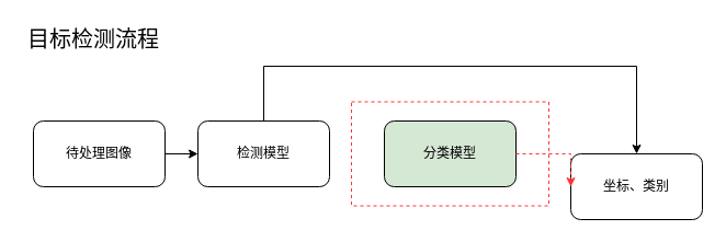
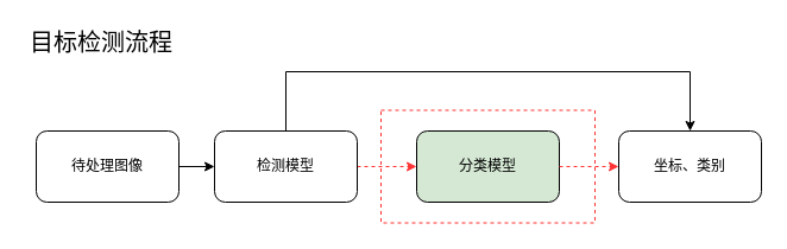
  <mxCell id="0" />
  <mxCell id="1" parent="0" />
  <mxCell id="2" value="" style="edgeStyle=orthogonalEdgeStyle;rounded=0;orthogonalLoop=1;jettySize=auto;html=1;" edge="1" parent="1" source="3" target="6"><mxGeometry relative="1" as="geometry" /></mxCell>
  <mxCell id="3" value="待处理图像" style="rounded=1;whiteSpace=wrap;html=1;" vertex="1" parent="1"><mxGeometry x="30" y="110" width="120" height="60" as="geometry" /></mxCell>
+ <mxCell id="4" value="" style="edgeStyle=orthogonalEdgeStyle;rounded=0;orthogonalLoop=1;jettySize=auto;html=1;strokeColor=#FF3333;dashed=1;" edge="1" parent="1" source="6" target="7"><mxGeometry relative="1" as="geometry" /></mxCell>
  <mxCell id="5" style="edgeStyle=orthogonalEdgeStyle;rounded=0;orthogonalLoop=1;jettySize=auto;html=1;entryX=0.5;entryY=0;entryDx=0;entryDy=0;" edge="1" parent="1" source="6" target="8"><mxGeometry relative="1" as="geometry"><Array as="points"><mxPoint x="240" y="60" /><mxPoint x="580" y="60" /></Array></mxGeometry></mxCell>
  <mxCell id="6" value="检测模型" style="rounded=1;whiteSpace=wrap;html=1;" vertex="1" parent="1"><mxGeometry x="180" y="110" width="120" height="60" as="geometry" /></mxCell>
  <mxCell id="7" value="分类模型" style="rounded=1;whiteSpace=wrap;html=1;fillColor=#d5e8d4;" vertex="1" parent="1"><mxGeometry x="350" y="110" width="120" height="60" as="geometry" /></mxCell>
- <mxCell id="8" value="坐标、类别" style="rounded=1;whiteSpace=wrap;html=1;" vertex="1" parent="1"><mxGeometry x="520" y="140" width="120" height="60" as="geometry" /></mxCell>
+ <mxCell id="8" value="坐标、类别" style="rounded=1;whiteSpace=wrap;html=1;" vertex="1" parent="1"><mxGeometry x="520" y="110" width="120" height="60" as="geometry" /></mxCell>
  <mxCell id="9" value="" style="rounded=0;whiteSpace=wrap;html=1;dashed=1;strokeColor=#FF3333;fillColor=none;" vertex="1" parent="1"><mxGeometry x="320" y="92.5" width="180" height="95" as="geometry" /></mxCell>
  <mxCell id="10" value="" style="edgeStyle=orthogonalEdgeStyle;rounded=0;orthogonalLoop=1;jettySize=auto;html=1;strokeColor=#FF3333;dashed=1;exitX=1;exitY=0.5;exitDx=0;exitDy=0;entryX=0;entryY=0.5;entryDx=0;entryDy=0;" edge="1" parent="1" source="7" target="8"><mxGeometry relative="1" as="geometry"><mxPoint x="480" y="180" as="sourcePoint" /><mxPoint x="530" y="180" as="targetPoint" /><Array as="points"><mxPoint x="500" y="140" /><mxPoint x="500" y="140" /></Array></mxGeometry></mxCell>
  <mxCell id="11" value="&lt;font style=&quot;font-size: 20px&quot;&gt;目标检测流程&lt;/font&gt;" style="text;html=1;strokeColor=none;fillColor=none;align=center;verticalAlign=middle;whiteSpace=wrap;rounded=0;dashed=1;" vertex="1" parent="1"><mxGeometry x="20" y="20" width="130" height="30" as="geometry" /></mxCell>
